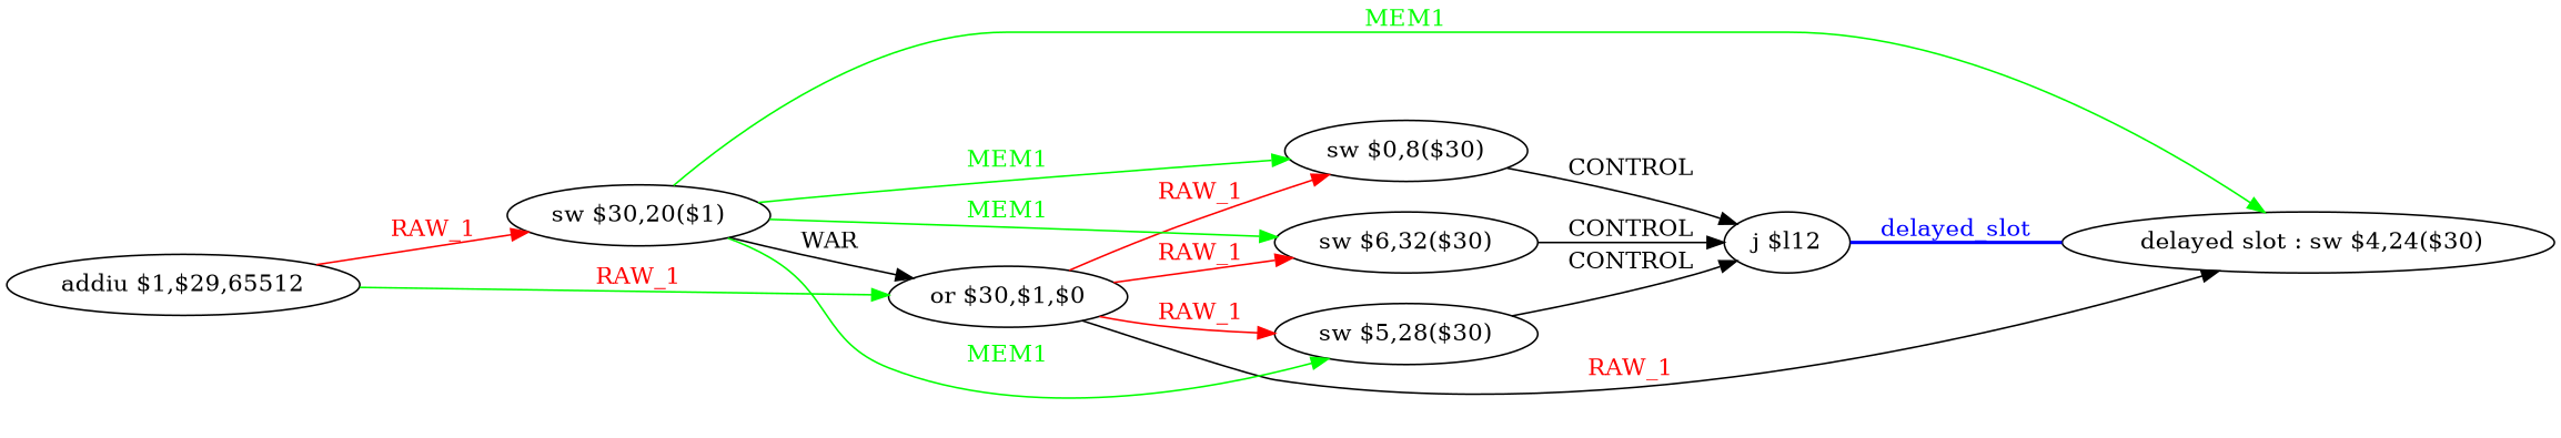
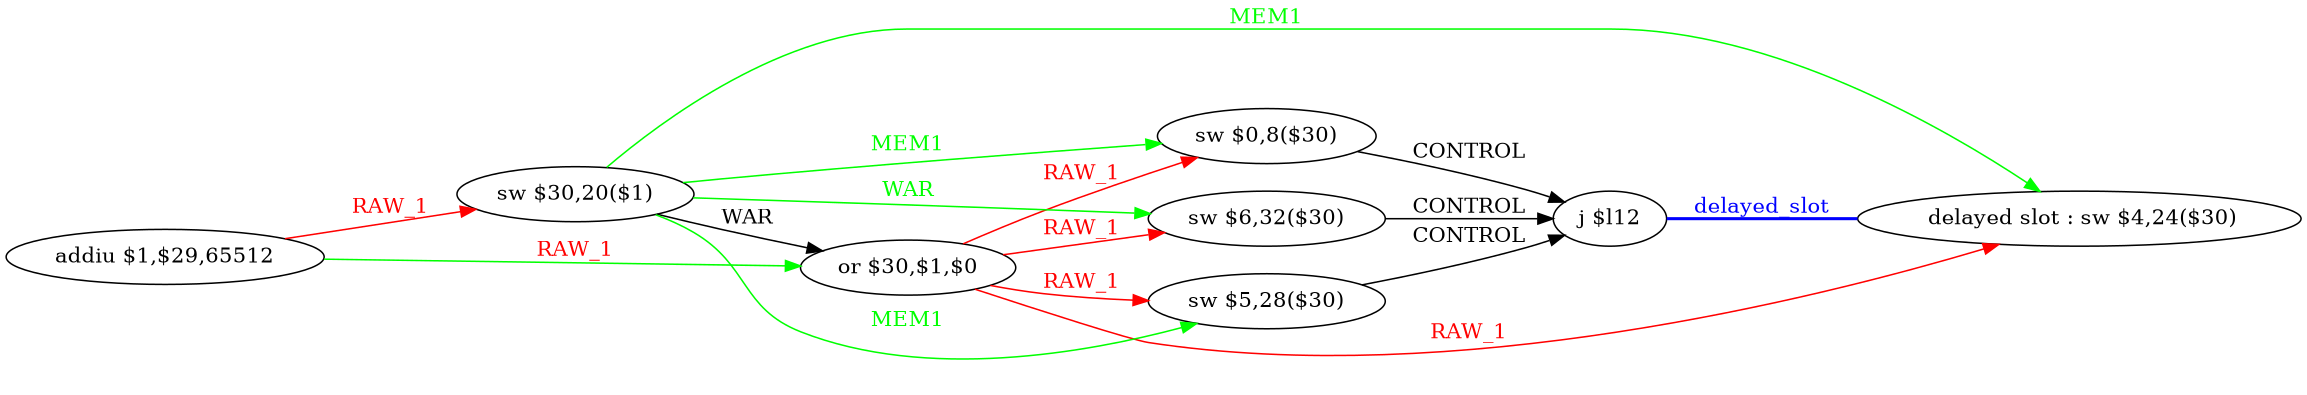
  digraph {
    rankdir=LR
    node [shape=ellipse]
    edge [color=green fontcolor=red]
    n1 [label=" delayed slot : sw $4,24($30)"]
    n2 [label="j $l12"]
    n3 [label="addiu $1,$29,65512"]
    n4 [label="or $30,$1,$0"]
    n5 [label="sw $30,20($1)"]
    n6 [label="sw $0,8($30)"]
    n7 [label="sw $6,32($30)"]
    n8 [label="sw $5,28($30)"]
    n2 -> n1 [color=blue dir=none fontcolor=blue label=delayed_slot style=bold]
    n3 -> n4 [label=RAW_1]
    n3 -> n5 [color=red label=RAW_1]
-   n4 -> n1 [color=black label=RAW_1]
+   n4 -> n1 [color=red label=RAW_1]
    n4 -> n6 [color=red label=RAW_1]
    n4 -> n7 [color=red label=RAW_1]
    n4 -> n8 [color=red label=RAW_1]
    n5 -> n1 [fontcolor=green label=MEM1]
    n5 -> n4 [label=WAR color="" fontcolor=""]
    n5 -> n6 [fontcolor=green label=MEM1]
-   n5 -> n7 [fontcolor=green label=MEM1]
+   n5 -> n7 [fontcolor=green label=WAR]
    n5 -> n8 [fontcolor=green label=MEM1]
    n6 -> n2 [label=CONTROL color="" fontcolor=""]
    n7 -> n2 [label=CONTROL color="" fontcolor=""]
    n8 -> n2 [label=CONTROL color="" fontcolor=""]
  }
